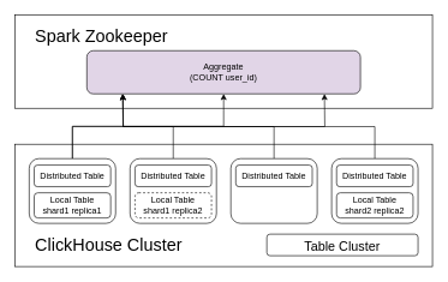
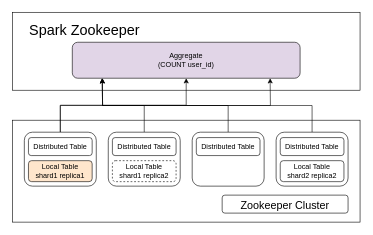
  <mxCell id="0" />
  <mxCell id="1" parent="0" />
  <mxCell id="2" value="" style="rounded=0;whiteSpace=wrap;html=1;fillColor=none;" parent="1" vertex="1"><mxGeometry x="20" y="20" width="580" height="130" as="geometry" /></mxCell>
  <mxCell id="3" value="" style="rounded=0;whiteSpace=wrap;html=1;fillColor=none;" parent="1" vertex="1"><mxGeometry x="20" y="200" width="580" height="170" as="geometry" /></mxCell>
  <mxCell id="4" style="edgeStyle=orthogonalEdgeStyle;rounded=0;orthogonalLoop=1;jettySize=auto;html=1;exitX=0.5;exitY=0;exitDx=0;exitDy=0;" parent="1" source="6" target="22" edge="1"><mxGeometry relative="1" as="geometry" /></mxCell>
  <mxCell id="5" style="edgeStyle=orthogonalEdgeStyle;rounded=0;orthogonalLoop=1;jettySize=auto;html=1;exitX=0.5;exitY=0;exitDx=0;exitDy=0;" parent="1" source="6" edge="1"><mxGeometry relative="1" as="geometry"><mxPoint x="450" y="130" as="targetPoint" /></mxGeometry></mxCell>
  <mxCell id="6" value="" style="rounded=1;whiteSpace=wrap;html=1;" parent="1" vertex="1"><mxGeometry x="40" y="220" width="120" height="90" as="geometry" /></mxCell>
  <mxCell id="7" style="edgeStyle=orthogonalEdgeStyle;rounded=0;orthogonalLoop=1;jettySize=auto;html=1;exitX=0.5;exitY=0;exitDx=0;exitDy=0;" parent="1" source="8" edge="1"><mxGeometry relative="1" as="geometry"><mxPoint x="170" y="130" as="targetPoint" /></mxGeometry></mxCell>
  <mxCell id="8" value="" style="rounded=1;whiteSpace=wrap;html=1;" parent="1" vertex="1"><mxGeometry x="180" y="220" width="120" height="90" as="geometry" /></mxCell>
  <mxCell id="9" style="edgeStyle=orthogonalEdgeStyle;rounded=0;orthogonalLoop=1;jettySize=auto;html=1;exitX=0.5;exitY=0;exitDx=0;exitDy=0;" parent="1" source="10" edge="1"><mxGeometry relative="1" as="geometry"><mxPoint x="170" y="130" as="targetPoint" /></mxGeometry></mxCell>
  <mxCell id="10" value="" style="rounded=1;whiteSpace=wrap;html=1;" parent="1" vertex="1"><mxGeometry x="320" y="220" width="120" height="90" as="geometry" /></mxCell>
  <mxCell id="11" style="edgeStyle=orthogonalEdgeStyle;rounded=0;orthogonalLoop=1;jettySize=auto;html=1;exitX=0.5;exitY=0;exitDx=0;exitDy=0;" parent="1" source="12" edge="1"><mxGeometry relative="1" as="geometry"><mxPoint x="170" y="130" as="targetPoint" /></mxGeometry></mxCell>
  <mxCell id="12" value="" style="rounded=1;whiteSpace=wrap;html=1;" parent="1" vertex="1"><mxGeometry x="460" y="220" width="120" height="90" as="geometry" /></mxCell>
- <mxCell id="13" value="&lt;font style=&quot;font-size: 24px;&quot;&gt;ClickHouse Cluster&lt;/font&gt;" style="text;html=1;resizable=0;autosize=1;align=center;verticalAlign=middle;points=[];fillColor=none;strokeColor=none;rounded=0;" parent="1" vertex="1"><mxGeometry x="40" y="330" width="220" height="20" as="geometry" /></mxCell>
- <mxCell id="14" value="&lt;font style=&quot;font-size: 18px;&quot;&gt;Table Cluster&lt;/font&gt;" style="rounded=1;whiteSpace=wrap;html=1;fontSize=24;fillColor=none;" parent="1" vertex="1"><mxGeometry x="370" y="325" width="210" height="30" as="geometry" /></mxCell>
+ <mxCell id="14" value="&lt;font style=&quot;font-size: 18px;&quot;&gt;Zookeeper Cluster&lt;/font&gt;" style="rounded=1;whiteSpace=wrap;html=1;fontSize=24;fillColor=none;" parent="1" vertex="1"><mxGeometry x="370" y="325" width="210" height="30" as="geometry" /></mxCell>
  <mxCell id="15" value="Distributed Table" style="rounded=1;whiteSpace=wrap;html=1;" parent="1" vertex="1"><mxGeometry x="466.87" y="229" width="106.25" height="30" as="geometry" /></mxCell>
  <mxCell id="16" value="Distributed Table" style="rounded=1;whiteSpace=wrap;html=1;" parent="1" vertex="1"><mxGeometry x="326.88" y="229" width="106.25" height="30" as="geometry" /></mxCell>
  <mxCell id="17" value="Distributed Table" style="rounded=1;whiteSpace=wrap;html=1;" parent="1" vertex="1"><mxGeometry x="186.88" y="229" width="106.25" height="30" as="geometry" /></mxCell>
  <mxCell id="18" value="Distributed Table" style="rounded=1;whiteSpace=wrap;html=1;" parent="1" vertex="1"><mxGeometry x="46.88" y="229" width="106.25" height="30" as="geometry" /></mxCell>
- <mxCell id="19" value="Local Table&lt;br&gt;shard1 replica1" style="rounded=1;whiteSpace=wrap;html=1;" parent="1" vertex="1"><mxGeometry x="46.88" y="267.5" width="106.25" height="35" as="geometry" /></mxCell>
+ <mxCell id="19" value="Local Table&lt;br&gt;shard1 replica1" style="rounded=1;whiteSpace=wrap;html=1;fillColor=#ffe6cc;" parent="1" vertex="1"><mxGeometry x="46.88" y="267.5" width="106.25" height="35" as="geometry" /></mxCell>
  <mxCell id="20" value="Local Table&lt;br&gt;shard1 replica2" style="rounded=1;whiteSpace=wrap;html=1;dashed=1;" parent="1" vertex="1"><mxGeometry x="186.88" y="267.5" width="106.25" height="35" as="geometry" /></mxCell>
  <mxCell id="21" value="Local Table&lt;br&gt;shard2 replica2" style="rounded=1;whiteSpace=wrap;html=1;" parent="1" vertex="1"><mxGeometry x="466.87" y="267.5" width="106.25" height="35" as="geometry" /></mxCell>
  <mxCell id="22" value="Aggregate&lt;br&gt;(COUNT user_id)" style="rounded=1;whiteSpace=wrap;html=1;fillColor=#e1d5e7;" parent="1" vertex="1"><mxGeometry x="120" y="70" width="380" height="60" as="geometry" /></mxCell>
  <mxCell id="23" value="&lt;font style=&quot;font-size: 24px;&quot;&gt;Spark Zookeeper&lt;/font&gt;" style="text;html=1;resizable=0;autosize=1;align=center;verticalAlign=middle;points=[];fillColor=none;strokeColor=none;rounded=0;" parent="1" vertex="1"><mxGeometry x="40" y="40" width="200" height="20" as="geometry" /></mxCell>
